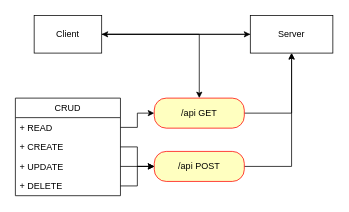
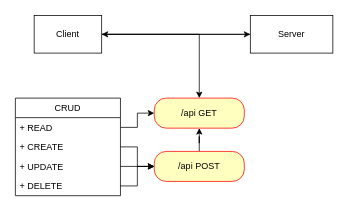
  <mxCell id="0" />
  <mxCell id="1" parent="0" />
  <mxCell id="2" style="edgeStyle=orthogonalEdgeStyle;rounded=0;orthogonalLoop=1;jettySize=auto;html=1;entryX=0;entryY=0.5;entryDx=0;entryDy=0;" edge="1" parent="1" source="4" target="6"><mxGeometry relative="1" as="geometry" /></mxCell>
  <mxCell id="3" style="edgeStyle=orthogonalEdgeStyle;rounded=0;orthogonalLoop=1;jettySize=auto;html=1;" edge="1" parent="1" source="4" target="18"><mxGeometry relative="1" as="geometry" /></mxCell>
  <mxCell id="4" value="Client" style="html=1;whiteSpace=wrap;" vertex="1" parent="1"><mxGeometry x="45" y="20" width="90" height="50" as="geometry" /></mxCell>
  <mxCell id="5" style="edgeStyle=orthogonalEdgeStyle;rounded=0;orthogonalLoop=1;jettySize=auto;html=1;entryX=1;entryY=0.5;entryDx=0;entryDy=0;" edge="1" parent="1" source="6" target="4"><mxGeometry relative="1" as="geometry" /></mxCell>
  <mxCell id="6" value="Server" style="html=1;whiteSpace=wrap;" vertex="1" parent="1"><mxGeometry x="333" y="20" width="110" height="50" as="geometry" /></mxCell>
  <mxCell id="7" value="CRUD" style="swimlane;fontStyle=0;childLayout=stackLayout;horizontal=1;startSize=26;fillColor=none;horizontalStack=0;resizeParent=1;resizeParentMax=0;resizeLast=0;collapsible=1;marginBottom=0;whiteSpace=wrap;html=1;" vertex="1" parent="1"><mxGeometry x="20" y="130" width="140" height="130" as="geometry" /></mxCell>
  <mxCell id="8" value="+ READ" style="text;strokeColor=none;fillColor=none;align=left;verticalAlign=top;spacingLeft=4;spacingRight=4;overflow=hidden;rotatable=0;points=[[0,0.5],[1,0.5]];portConstraint=eastwest;whiteSpace=wrap;html=1;" vertex="1" parent="7"><mxGeometry y="26" width="140" height="26" as="geometry" /></mxCell>
  <mxCell id="9" value="+ CREATE" style="text;strokeColor=none;fillColor=none;align=left;verticalAlign=top;spacingLeft=4;spacingRight=4;overflow=hidden;rotatable=0;points=[[0,0.5],[1,0.5]];portConstraint=eastwest;whiteSpace=wrap;html=1;" vertex="1" parent="7"><mxGeometry y="52" width="140" height="26" as="geometry" /></mxCell>
  <mxCell id="10" value="+ UPDATE&lt;br&gt;" style="text;strokeColor=none;fillColor=none;align=left;verticalAlign=top;spacingLeft=4;spacingRight=4;overflow=hidden;rotatable=0;points=[[0,0.5],[1,0.5]];portConstraint=eastwest;whiteSpace=wrap;html=1;" vertex="1" parent="7"><mxGeometry y="78" width="140" height="26" as="geometry" /></mxCell>
  <mxCell id="11" value="+ DELETE" style="text;strokeColor=none;fillColor=none;align=left;verticalAlign=top;spacingLeft=4;spacingRight=4;overflow=hidden;rotatable=0;points=[[0,0.5],[1,0.5]];portConstraint=eastwest;whiteSpace=wrap;html=1;" vertex="1" parent="7"><mxGeometry y="104" width="140" height="26" as="geometry" /></mxCell>
- <mxCell id="12" style="edgeStyle=orthogonalEdgeStyle;rounded=0;orthogonalLoop=1;jettySize=auto;html=1;" edge="1" parent="1" source="13" target="6"><mxGeometry relative="1" as="geometry" /></mxCell>
+ <mxCell id="12" style="edgeStyle=orthogonalEdgeStyle;rounded=0;orthogonalLoop=1;jettySize=auto;html=1;" edge="1" parent="1" source="13" target="18"><mxGeometry relative="1" as="geometry" /></mxCell>
  <mxCell id="13" value="/api POST" style="rounded=1;whiteSpace=wrap;html=1;arcSize=40;fontColor=#000000;fillColor=#ffffc0;strokeColor=#ff0000;" vertex="1" parent="1"><mxGeometry x="205" y="201" width="120" height="40" as="geometry" /></mxCell>
  <mxCell id="14" style="edgeStyle=orthogonalEdgeStyle;rounded=0;orthogonalLoop=1;jettySize=auto;html=1;entryX=0;entryY=0.5;entryDx=0;entryDy=0;" edge="1" parent="1" source="9" target="13"><mxGeometry relative="1" as="geometry" /></mxCell>
  <mxCell id="15" style="edgeStyle=orthogonalEdgeStyle;rounded=0;orthogonalLoop=1;jettySize=auto;html=1;entryX=0;entryY=0.5;entryDx=0;entryDy=0;" edge="1" parent="1" source="10" target="13"><mxGeometry relative="1" as="geometry" /></mxCell>
  <mxCell id="16" style="edgeStyle=orthogonalEdgeStyle;rounded=0;orthogonalLoop=1;jettySize=auto;html=1;entryX=0;entryY=0.5;entryDx=0;entryDy=0;" edge="1" parent="1" source="11" target="13"><mxGeometry relative="1" as="geometry" /></mxCell>
- <mxCell id="17" style="edgeStyle=orthogonalEdgeStyle;rounded=0;orthogonalLoop=1;jettySize=auto;html=1;" edge="1" parent="1" source="18" target="6"><mxGeometry relative="1" as="geometry" /></mxCell>
  <mxCell id="18" value="/api GET" style="rounded=1;whiteSpace=wrap;html=1;arcSize=40;fontColor=#000000;fillColor=#ffffc0;strokeColor=#ff0000;" vertex="1" parent="1"><mxGeometry x="205" y="130" width="120" height="40" as="geometry" /></mxCell>
  <mxCell id="19" style="edgeStyle=orthogonalEdgeStyle;rounded=0;orthogonalLoop=1;jettySize=auto;html=1;" edge="1" parent="1" source="8" target="18"><mxGeometry relative="1" as="geometry" /></mxCell>
